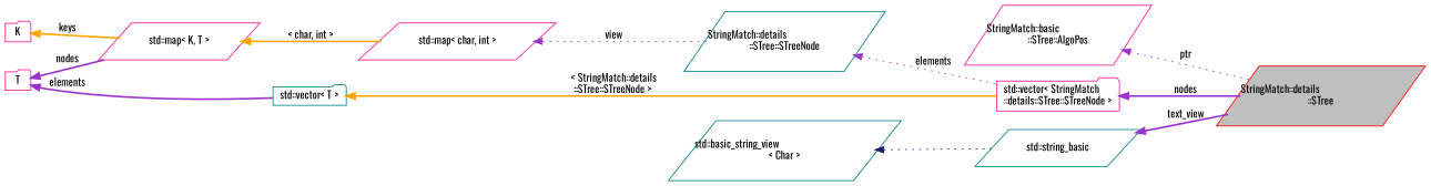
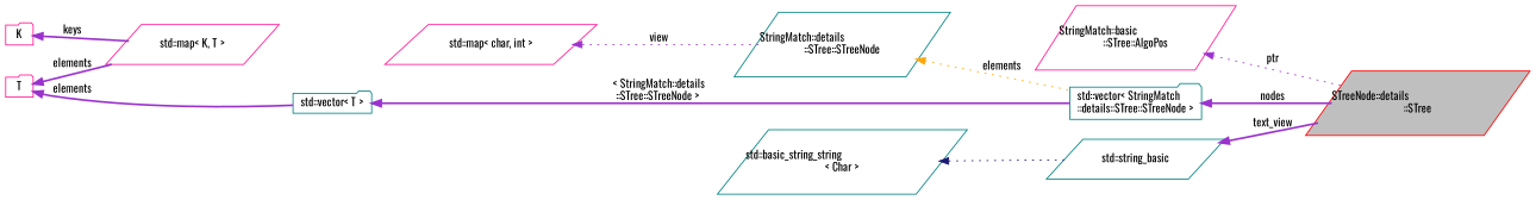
  digraph {
    fontname=Oswald
    rankdir=LR
    node [color=deeppink fillcolor=white fontname=Oswald fontsize=12 shape=parallelogram style=filled]
    edge [color=darkorchid3 dir=back fontname=Oswald fontsize=12 labelfontname=Helvetica labelfontsize=12 style=bold]
-   n1 [color=red fillcolor=grey75 fontcolor=black height=0.2 label="StringMatch::details\l::STree" width=0.4]
+   n1 [color=red fillcolor=grey75 fontcolor=black height=0.2 label="STreeNode::details\l::STree" width=0.4]
    n2 [height=0.2 label="StringMatch::basic\l::STree::AlgoPos" width=0.4]
-   n3 [height=0.2 label="std::vector\< StringMatch\l::details::STree::STreeNode \>" shape=folder width=0.4]
+   n3 [color=teal height=0.2 label="std::vector\< StringMatch\l::details::STree::STreeNode \>" shape=folder width=0.4]
    n4 [color=teal height=0.2 label="StringMatch::details\l::STree::STreeNode" width=0.4]
    n5 [height=0.2 label="std::map\< char, int \>" width=0.4]
    n6 [height=0.2 label="std::map\< K, T \>" width=0.4]
    n7 [height=0.2 label=K shape=folder width=0.4]
    n8 [height=0.2 label=T shape=folder width=0.4]
    n9 [color=teal height=0.2 label="std::vector\< T \>" shape=folder width=0.4]
    n10 [color=teal height=0.2 label="std::string_basic" width=0.4]
-   n11 [color=teal height=0.2 label="std::basic_string_view\l\< Char \>" width=0.4]
+   n11 [color=teal height=0.2 label="std::basic_string_string\l\< Char \>" width=0.4]
    n2 -> n1 [label=" ptr" style=dotted]
    n3 -> n1 [label=" nodes"]
-   n4 -> n3 [label=" elements" style=dotted]
+   n4 -> n3 [color=orange label=" elements" style=dotted]
    n5 -> n4 [label=" view" style=dotted]
-   n6 -> n5 [color=orange label=" \< char, int \>"]
-   n7 -> n6 [color=orange label=" keys"]
-   n8 -> n6 [label=" nodes"]
+   n7 -> n6 [label=" keys"]
+   n8 -> n6 [label=" elements"]
    n8 -> n9 [label=" elements"]
-   n9 -> n3 [color=orange label=" \< StringMatch::details\l::STree::STreeNode \>"]
+   n9 -> n3 [label=" \< StringMatch::details\l::STree::STreeNode \>"]
    n10 -> n1 [label=" text_view"]
    n11 -> n10 [color=midnightblue style=dotted]
  }
